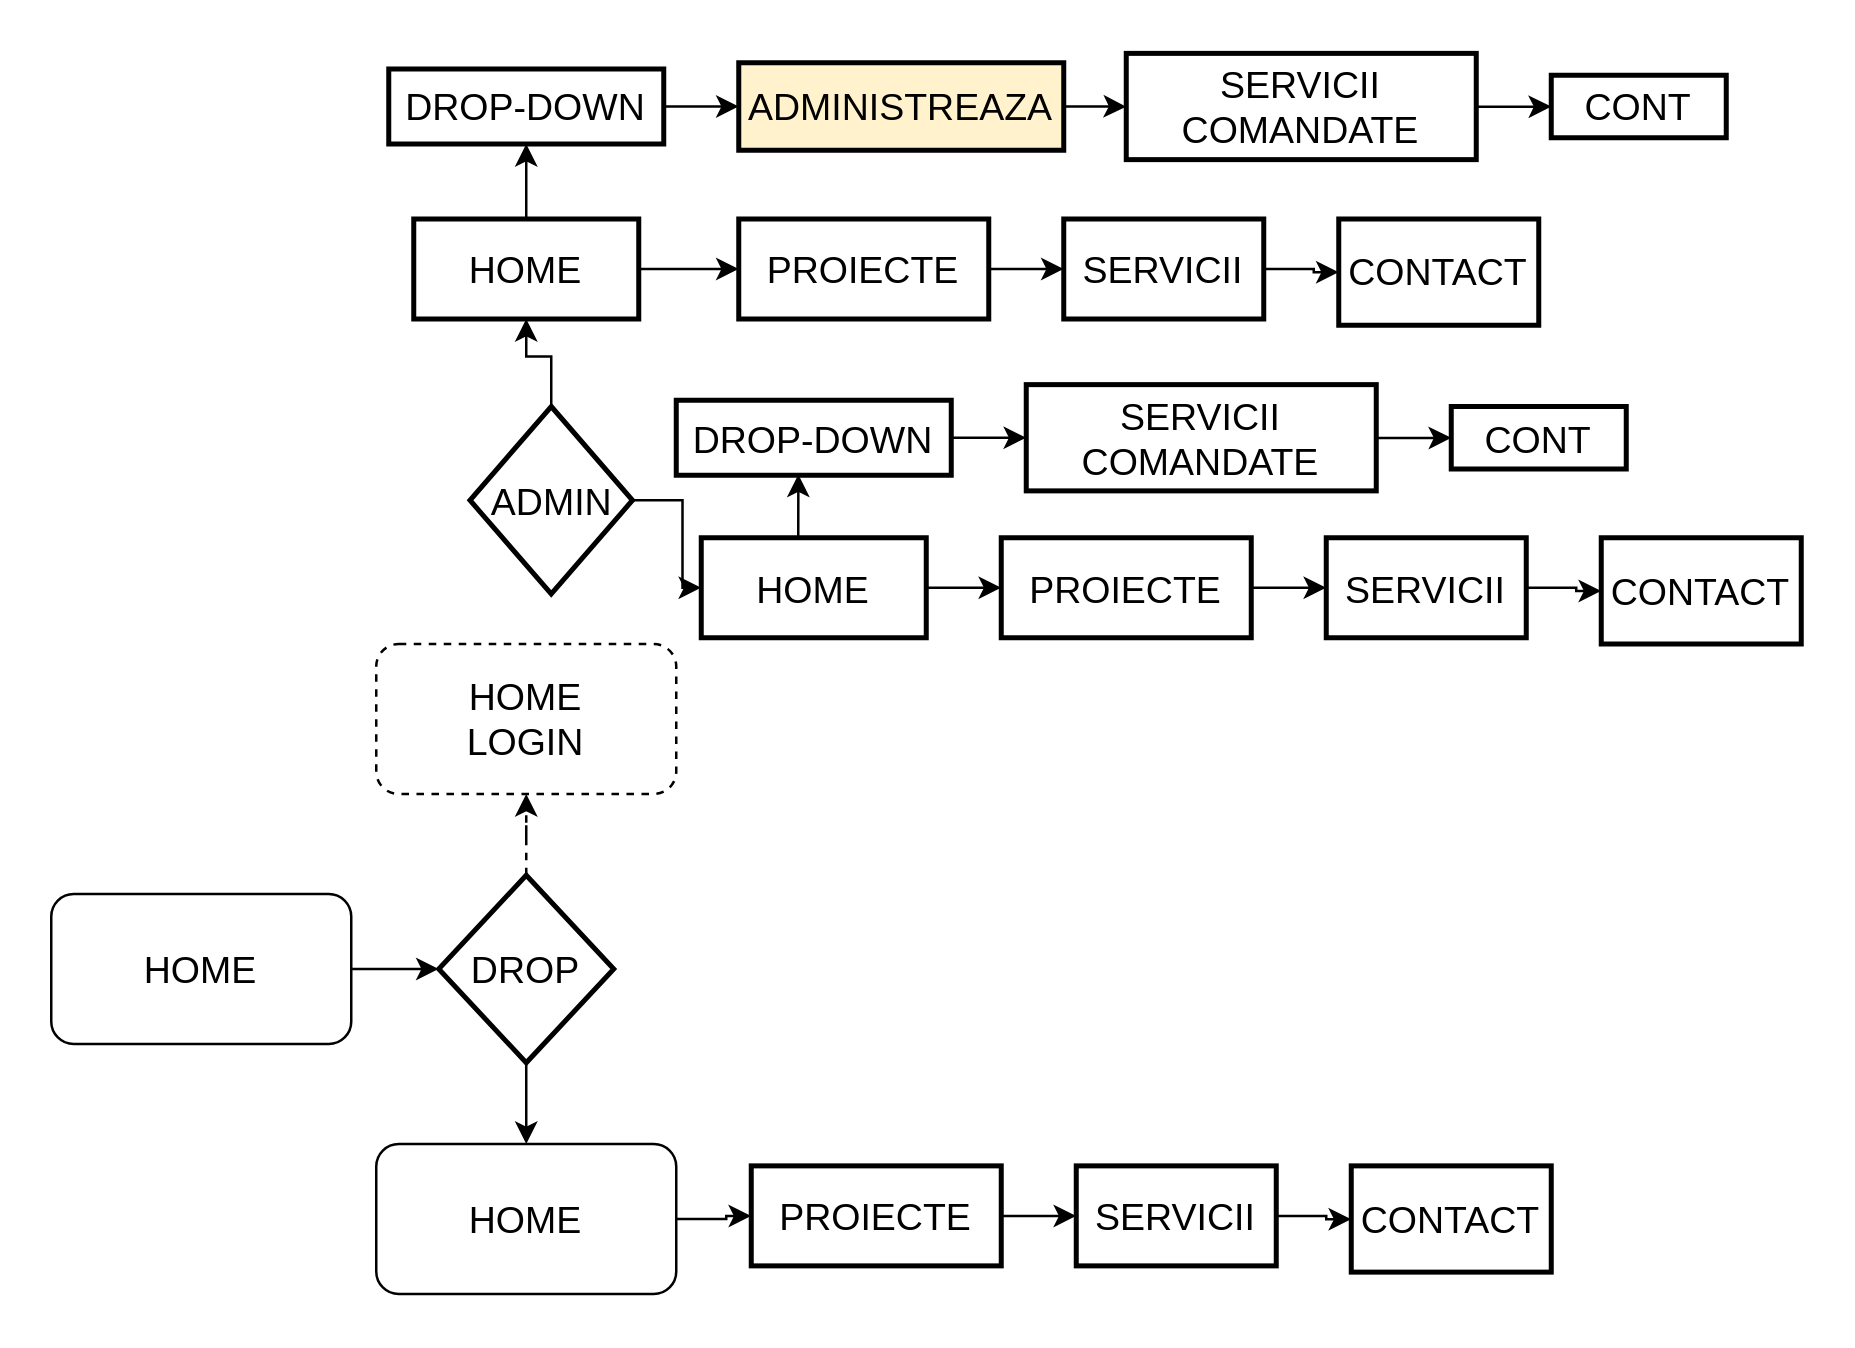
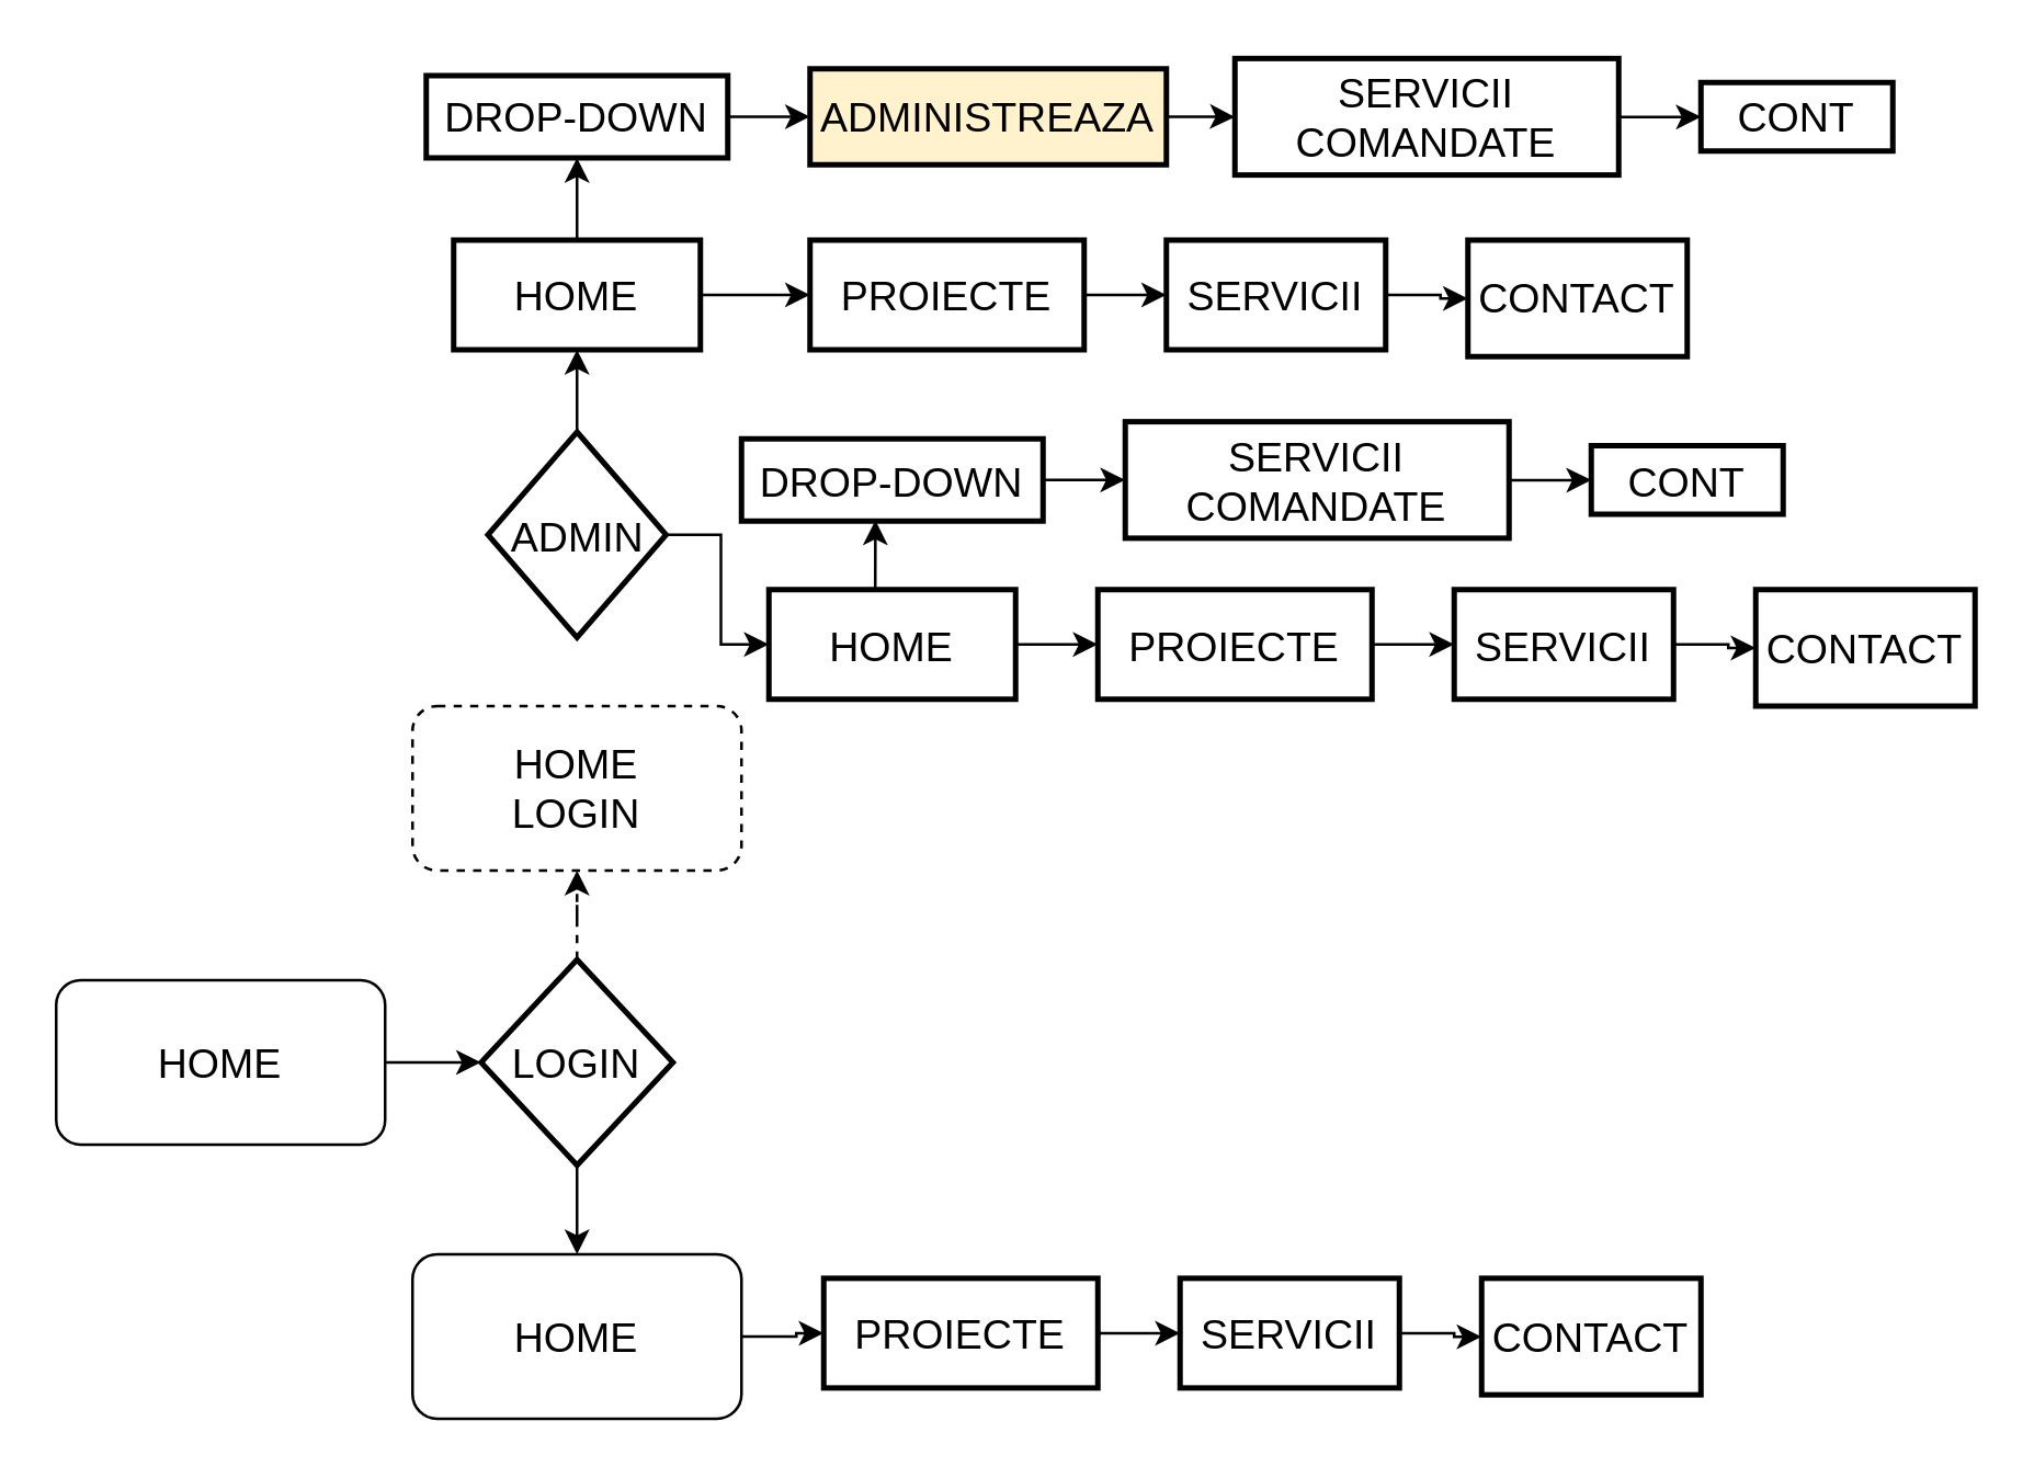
  <mxCell id="0" />
  <mxCell id="1" parent="0" />
  <mxCell id="2" style="edgeStyle=orthogonalEdgeStyle;rounded=0;orthogonalLoop=1;jettySize=auto;html=1;entryX=0;entryY=0.5;entryDx=0;entryDy=0;entryPerimeter=0;fontSize=15;" edge="1" parent="1" source="3" target="9"><mxGeometry relative="1" as="geometry" /></mxCell>
  <mxCell id="3" value="HOME" style="rounded=1;whiteSpace=wrap;html=1;fontSize=15;fontStyle=0" vertex="1" parent="1"><mxGeometry y="357" width="120" height="60" as="geometry" x="20" /></mxCell>
  <mxCell id="4" value="HOME&lt;br&gt;LOGIN" style="whiteSpace=wrap;html=1;fontSize=15;rounded=1;fontStyle=0;dashed=1;" vertex="1" parent="1"><mxGeometry x="150" y="257" width="120" height="60" as="geometry" /></mxCell>
  <mxCell id="5" style="edgeStyle=orthogonalEdgeStyle;rounded=0;orthogonalLoop=1;jettySize=auto;html=1;entryX=0;entryY=0.5;entryDx=0;entryDy=0;fontSize=15;" edge="1" parent="1" source="6" target="42"><mxGeometry relative="1" as="geometry" /></mxCell>
  <mxCell id="6" value="HOME" style="whiteSpace=wrap;html=1;fontSize=15;rounded=1;fontStyle=0;" vertex="1" parent="1"><mxGeometry x="150" y="457" width="120" height="60" as="geometry" /></mxCell>
  <mxCell id="7" style="edgeStyle=orthogonalEdgeStyle;rounded=0;orthogonalLoop=1;jettySize=auto;html=1;entryX=0.5;entryY=1;entryDx=0;entryDy=0;fontSize=15;dashed=1;" edge="1" parent="1" source="9" target="4"><mxGeometry relative="1" as="geometry" /></mxCell>
  <mxCell id="8" style="edgeStyle=orthogonalEdgeStyle;rounded=0;orthogonalLoop=1;jettySize=auto;html=1;entryX=0.5;entryY=0;entryDx=0;entryDy=0;fontSize=15;" edge="1" parent="1" source="9" target="6"><mxGeometry relative="1" as="geometry" /></mxCell>
- <mxCell id="9" value="DROP" style="strokeWidth=2;html=1;shape=mxgraph.flowchart.decision;whiteSpace=wrap;fontSize=15;" vertex="1" parent="1"><mxGeometry x="175" y="349.5" width="70" height="75" as="geometry" /></mxCell>
+ <mxCell id="9" value="LOGIN" style="strokeWidth=2;html=1;shape=mxgraph.flowchart.decision;whiteSpace=wrap;fontSize=15;" vertex="1" parent="1"><mxGeometry x="175" y="349.5" width="70" height="75" as="geometry" /></mxCell>
  <mxCell id="10" value="" style="edgeStyle=orthogonalEdgeStyle;rounded=0;orthogonalLoop=1;jettySize=auto;html=1;fontSize=15;" edge="1" parent="1" source="12" target="15"><mxGeometry relative="1" as="geometry" /></mxCell>
  <mxCell id="11" style="edgeStyle=orthogonalEdgeStyle;rounded=0;orthogonalLoop=1;jettySize=auto;html=1;entryX=0;entryY=0.5;entryDx=0;entryDy=0;fontSize=15;" edge="1" parent="1" source="12" target="30"><mxGeometry relative="1" as="geometry" /></mxCell>
- <mxCell id="12" value="ADMIN" style="strokeWidth=2;html=1;shape=mxgraph.flowchart.decision;whiteSpace=wrap;fontSize=15;" vertex="1" parent="1"><mxGeometry x="187.5" y="162" width="65" height="75" as="geometry" /></mxCell>
+ <mxCell id="12" value="ADMIN" style="strokeWidth=2;html=1;shape=mxgraph.flowchart.decision;whiteSpace=wrap;fontSize=15;" vertex="1" parent="1"><mxGeometry x="177.5" y="157" width="65" height="75" as="geometry" /></mxCell>
  <mxCell id="13" value="" style="edgeStyle=orthogonalEdgeStyle;rounded=0;orthogonalLoop=1;jettySize=auto;html=1;fontSize=15;" edge="1" parent="1" source="15" target="17"><mxGeometry relative="1" as="geometry" /></mxCell>
  <mxCell id="14" value="" style="edgeStyle=orthogonalEdgeStyle;rounded=0;orthogonalLoop=1;jettySize=auto;html=1;fontSize=15;" edge="1" parent="1" source="15" target="22"><mxGeometry relative="1" as="geometry" /></mxCell>
  <mxCell id="15" value="HOME" style="whiteSpace=wrap;html=1;fontSize=15;strokeWidth=2;" vertex="1" parent="1"><mxGeometry x="165" y="87" width="90" height="40" as="geometry" /></mxCell>
  <mxCell id="16" value="" style="edgeStyle=orthogonalEdgeStyle;rounded=0;orthogonalLoop=1;jettySize=auto;html=1;fontSize=15;" edge="1" parent="1" source="17" target="19"><mxGeometry relative="1" as="geometry" /></mxCell>
  <mxCell id="17" value="PROIECTE" style="whiteSpace=wrap;html=1;fontSize=15;strokeWidth=2;" vertex="1" parent="1"><mxGeometry x="295" y="87" width="100" height="40" as="geometry" /></mxCell>
  <mxCell id="18" value="" style="edgeStyle=orthogonalEdgeStyle;rounded=0;orthogonalLoop=1;jettySize=auto;html=1;fontSize=15;" edge="1" parent="1" source="19" target="20"><mxGeometry relative="1" as="geometry" /></mxCell>
  <mxCell id="19" value="SERVICII" style="whiteSpace=wrap;html=1;fontSize=15;strokeWidth=2;" vertex="1" parent="1"><mxGeometry x="425" y="87" width="80" height="40" as="geometry" /></mxCell>
  <mxCell id="20" value="CONTACT" style="whiteSpace=wrap;html=1;fontSize=15;strokeWidth=2;" vertex="1" parent="1"><mxGeometry x="535" y="87" width="80" height="42.5" as="geometry" /></mxCell>
  <mxCell id="21" value="" style="edgeStyle=orthogonalEdgeStyle;rounded=0;orthogonalLoop=1;jettySize=auto;html=1;fontSize=15;" edge="1" parent="1" source="22" target="24"><mxGeometry relative="1" as="geometry" /></mxCell>
  <mxCell id="22" value="DROP-DOWN" style="whiteSpace=wrap;html=1;fontSize=15;strokeWidth=2;" vertex="1" parent="1"><mxGeometry x="155" y="27" width="110" height="30" as="geometry" /></mxCell>
  <mxCell id="23" value="" style="edgeStyle=orthogonalEdgeStyle;rounded=0;orthogonalLoop=1;jettySize=auto;html=1;fontSize=15;" edge="1" parent="1" source="24" target="26"><mxGeometry relative="1" as="geometry" /></mxCell>
  <mxCell id="24" value="ADMINISTREAZA" style="whiteSpace=wrap;html=1;fontSize=15;strokeWidth=2;fillColor=#fff2cc;" vertex="1" parent="1"><mxGeometry x="295" y="24.5" width="130" height="35" as="geometry" /></mxCell>
  <mxCell id="25" value="" style="edgeStyle=orthogonalEdgeStyle;rounded=0;orthogonalLoop=1;jettySize=auto;html=1;fontSize=15;" edge="1" parent="1" source="26" target="27"><mxGeometry relative="1" as="geometry" /></mxCell>
  <mxCell id="26" value="SERVICII COMANDATE" style="whiteSpace=wrap;html=1;fontSize=15;strokeWidth=2;" vertex="1" parent="1"><mxGeometry x="450" y="20.75" width="140" height="42.5" as="geometry" /></mxCell>
  <mxCell id="27" value="CONT" style="whiteSpace=wrap;html=1;fontSize=15;strokeWidth=2;" vertex="1" parent="1"><mxGeometry x="620" y="29.5" width="70" height="25" as="geometry" /></mxCell>
  <mxCell id="28" value="" style="edgeStyle=orthogonalEdgeStyle;rounded=0;orthogonalLoop=1;jettySize=auto;html=1;fontSize=15;" edge="1" parent="1" source="30" target="32"><mxGeometry relative="1" as="geometry" /></mxCell>
  <mxCell id="29" style="edgeStyle=orthogonalEdgeStyle;rounded=0;orthogonalLoop=1;jettySize=auto;html=1;exitX=0.5;exitY=0;exitDx=0;exitDy=0;entryX=0.444;entryY=0.99;entryDx=0;entryDy=0;entryPerimeter=0;fontSize=15;" edge="1" parent="1" source="30" target="37"><mxGeometry relative="1" as="geometry" /></mxCell>
  <mxCell id="30" value="HOME" style="whiteSpace=wrap;html=1;fontSize=15;strokeWidth=2;" vertex="1" parent="1"><mxGeometry x="280" y="214.5" width="90" height="40" as="geometry" /></mxCell>
  <mxCell id="31" value="" style="edgeStyle=orthogonalEdgeStyle;rounded=0;orthogonalLoop=1;jettySize=auto;html=1;fontSize=15;" edge="1" parent="1" source="32" target="34"><mxGeometry relative="1" as="geometry" /></mxCell>
  <mxCell id="32" value="PROIECTE" style="whiteSpace=wrap;html=1;fontSize=15;strokeWidth=2;" vertex="1" parent="1"><mxGeometry x="400" y="214.5" width="100" height="40" as="geometry" /></mxCell>
  <mxCell id="33" value="" style="edgeStyle=orthogonalEdgeStyle;rounded=0;orthogonalLoop=1;jettySize=auto;html=1;fontSize=15;" edge="1" parent="1" source="34" target="35"><mxGeometry relative="1" as="geometry" /></mxCell>
  <mxCell id="34" value="SERVICII" style="whiteSpace=wrap;html=1;fontSize=15;strokeWidth=2;" vertex="1" parent="1"><mxGeometry x="530" y="214.5" width="80" height="40" as="geometry" /></mxCell>
  <mxCell id="35" value="CONTACT" style="whiteSpace=wrap;html=1;fontSize=15;strokeWidth=2;" vertex="1" parent="1"><mxGeometry x="640" y="214.5" width="80" height="42.5" as="geometry" /></mxCell>
  <mxCell id="36" style="edgeStyle=orthogonalEdgeStyle;rounded=0;orthogonalLoop=1;jettySize=auto;html=1;entryX=0;entryY=0.5;entryDx=0;entryDy=0;fontSize=15;" edge="1" parent="1" source="37" target="40"><mxGeometry relative="1" as="geometry" /></mxCell>
  <mxCell id="37" value="DROP-DOWN" style="whiteSpace=wrap;html=1;fontSize=15;strokeWidth=2;" vertex="1" parent="1"><mxGeometry x="270" y="159.5" width="110" height="30" as="geometry" /></mxCell>
  <mxCell id="38" value="CONT" style="whiteSpace=wrap;html=1;fontSize=15;strokeWidth=2;" vertex="1" parent="1"><mxGeometry x="580" y="162" width="70" height="25" as="geometry" /></mxCell>
  <mxCell id="39" style="edgeStyle=orthogonalEdgeStyle;rounded=0;orthogonalLoop=1;jettySize=auto;html=1;entryX=0;entryY=0.5;entryDx=0;entryDy=0;fontSize=15;" edge="1" parent="1" source="40" target="38"><mxGeometry relative="1" as="geometry" /></mxCell>
  <mxCell id="40" value="SERVICII COMANDATE" style="whiteSpace=wrap;html=1;fontSize=15;strokeWidth=2;" vertex="1" parent="1"><mxGeometry x="410" y="153.25" width="140" height="42.5" as="geometry" /></mxCell>
  <mxCell id="41" value="" style="edgeStyle=orthogonalEdgeStyle;rounded=0;orthogonalLoop=1;jettySize=auto;html=1;fontSize=15;" edge="1" parent="1" source="42" target="44"><mxGeometry relative="1" as="geometry" /></mxCell>
  <mxCell id="42" value="PROIECTE" style="whiteSpace=wrap;html=1;fontSize=15;strokeWidth=2;" vertex="1" parent="1"><mxGeometry x="300" y="465.75" width="100" height="40" as="geometry" /></mxCell>
  <mxCell id="43" value="" style="edgeStyle=orthogonalEdgeStyle;rounded=0;orthogonalLoop=1;jettySize=auto;html=1;fontSize=15;" edge="1" parent="1" source="44" target="45"><mxGeometry relative="1" as="geometry" /></mxCell>
  <mxCell id="44" value="SERVICII" style="whiteSpace=wrap;html=1;fontSize=15;strokeWidth=2;" vertex="1" parent="1"><mxGeometry x="430" y="465.75" width="80" height="40" as="geometry" /></mxCell>
  <mxCell id="45" value="CONTACT" style="whiteSpace=wrap;html=1;fontSize=15;strokeWidth=2;" vertex="1" parent="1"><mxGeometry x="540" y="465.75" width="80" height="42.5" as="geometry" /></mxCell>
